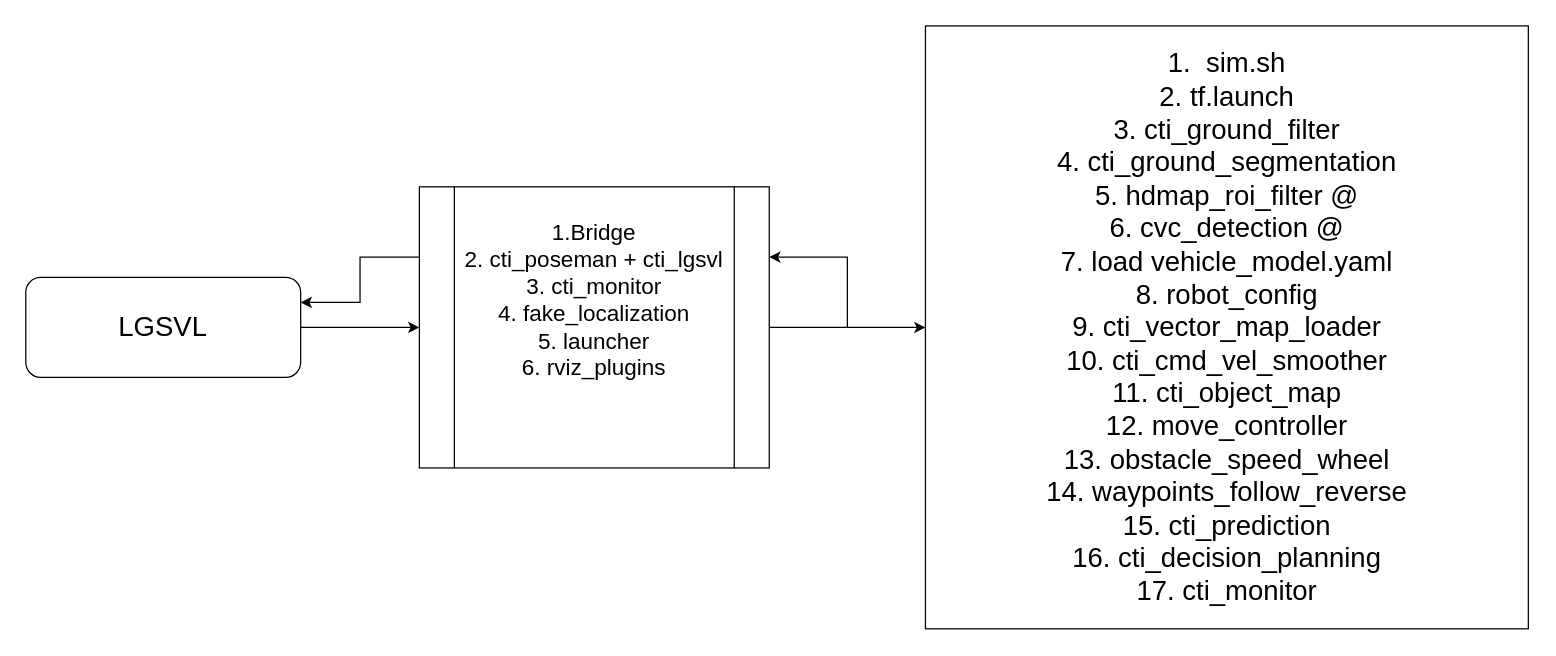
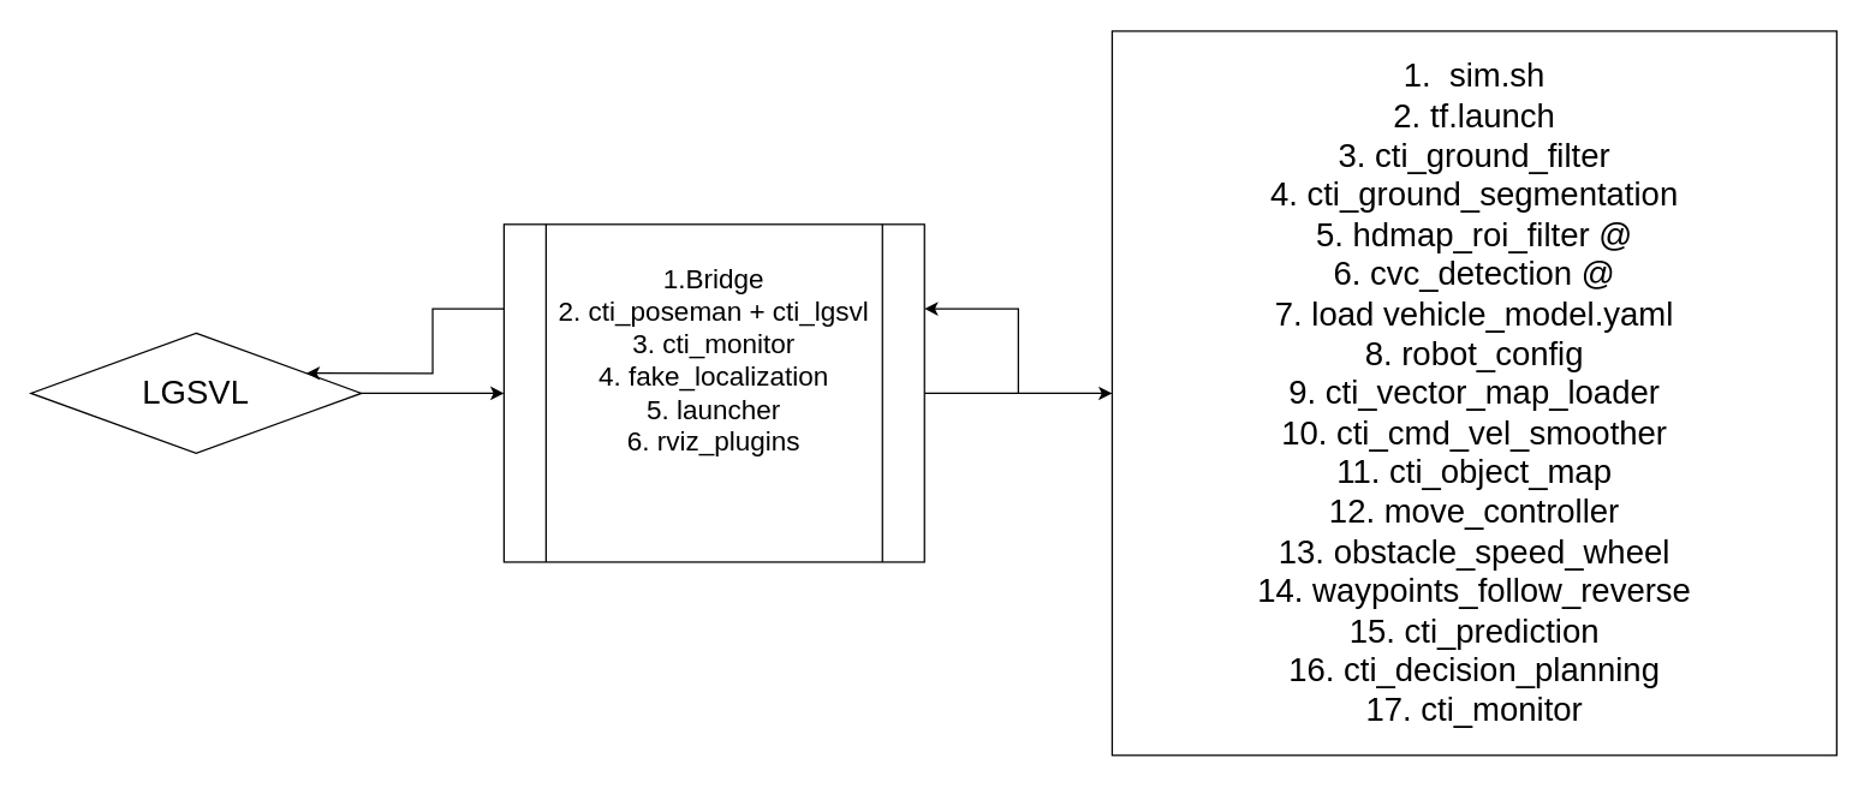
  <mxCell id="0" />
  <mxCell id="1" parent="0" />
  <mxCell id="2" style="edgeStyle=orthogonalEdgeStyle;rounded=0;orthogonalLoop=1;jettySize=auto;html=1;exitX=1;exitY=0.5;exitDx=0;exitDy=0;entryX=0;entryY=0.5;entryDx=0;entryDy=0;" edge="1" parent="1" source="3" target="6"><mxGeometry relative="1" as="geometry" /></mxCell>
- <mxCell id="3" value="&lt;font style=&quot;font-size: 22px&quot;&gt;LGSVL&lt;/font&gt;" style="rounded=1;whiteSpace=wrap;html=1;" vertex="1" parent="1"><mxGeometry x="20" y="221.5" width="220" height="80" as="geometry" /></mxCell>
+ <mxCell id="3" value="&lt;font style=&quot;font-size: 22px&quot;&gt;LGSVL&lt;/font&gt;" style="rhombus;whiteSpace=wrap;html=1;" vertex="1" parent="1"><mxGeometry x="20" y="221.5" width="220" height="80" as="geometry" /></mxCell>
  <mxCell id="4" style="edgeStyle=orthogonalEdgeStyle;rounded=0;orthogonalLoop=1;jettySize=auto;html=1;exitX=1;exitY=0.5;exitDx=0;exitDy=0;" edge="1" parent="1" source="6" target="8"><mxGeometry relative="1" as="geometry" /></mxCell>
  <mxCell id="5" style="edgeStyle=orthogonalEdgeStyle;rounded=0;orthogonalLoop=1;jettySize=auto;html=1;exitX=0;exitY=0.25;exitDx=0;exitDy=0;entryX=1;entryY=0.25;entryDx=0;entryDy=0;" edge="1" parent="1" source="6" target="3"><mxGeometry relative="1" as="geometry" /></mxCell>
  <mxCell id="6" value="&lt;font style=&quot;font-size: 18px&quot;&gt;1.Bridge&lt;br&gt;2. cti_poseman + cti_lgsvl&lt;br&gt;3. cti_monitor&lt;br&gt;4. fake_localization&lt;br&gt;5. launcher&lt;br&gt;6. rviz_plugins&lt;br&gt;&lt;br&gt;&lt;br&gt;&lt;/font&gt;" style="shape=process;whiteSpace=wrap;html=1;backgroundOutline=1;" vertex="1" parent="1"><mxGeometry x="335" y="149" width="280" height="225" as="geometry" /></mxCell>
  <mxCell id="7" style="edgeStyle=orthogonalEdgeStyle;rounded=0;orthogonalLoop=1;jettySize=auto;html=1;entryX=1;entryY=0.25;entryDx=0;entryDy=0;" edge="1" parent="1" source="8" target="6"><mxGeometry relative="1" as="geometry" /></mxCell>
  <mxCell id="8" value="&lt;font style=&quot;font-size: 22px&quot;&gt;1.&amp;nbsp; sim.sh&lt;br&gt;2. tf.launch&lt;br&gt;3. cti_ground_filter&lt;br&gt;4. cti_ground_segmentation&lt;br&gt;5. hdmap_roi_filter @&lt;br&gt;6. cvc_detection @&lt;br&gt;7. load vehicle_model.yaml&lt;br&gt;8. robot_config&lt;br&gt;9. cti_vector_map_loader&lt;br&gt;10. cti_cmd_vel_smoother&lt;br&gt;11. cti_object_map&lt;br&gt;12. move_controller&lt;br&gt;13. obstacle_speed_wheel&lt;br&gt;14. waypoints_follow_reverse&lt;br&gt;15. cti_prediction&lt;br&gt;16. cti_decision_planning&lt;br&gt;17. cti_monitor&lt;br&gt;&lt;/font&gt;" style="whiteSpace=wrap;html=1;aspect=fixed;" vertex="1" parent="1"><mxGeometry x="740" y="20.25" width="482.5" height="482.5" as="geometry" /></mxCell>
